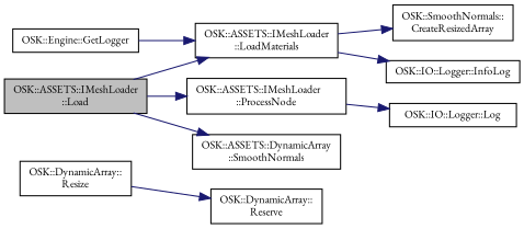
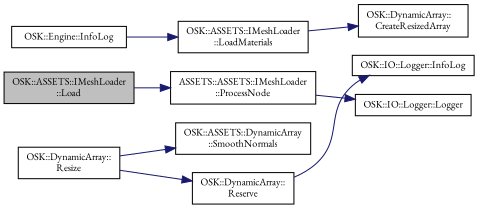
  digraph {
    fontname="EB Garamond"
    rankdir=LR
    node [color=black fillcolor=white fontname="EB Garamond" fontsize=10 shape=record style=filled]
    edge [color=midnightblue fontname="EB Garamond" fontsize=10 labelfontname=Helvetica labelfontsize=10 style=solid]
    n1 [fillcolor=grey75 fontcolor=black height=0.2 label="OSK::ASSETS::IMeshLoader\l::Load" width=0.4]
    n2 [height=0.2 label="OSK::ASSETS::IMeshLoader\l::LoadMaterials" width=0.4]
-   n3 [height=0.2 label="OSK::ASSETS::IMeshLoader\l::ProcessNode" width=0.4]
+   n3 [height=0.2 label="ASSETS::ASSETS::IMeshLoader\l::ProcessNode" width=0.4]
    n4 [height=0.2 label="OSK::ASSETS::DynamicArray\l::SmoothNormals" width=0.4]
-   n5 [height=0.2 label="OSK::SmoothNormals::\lCreateResizedArray" width=0.4]
+   n5 [height=0.2 label="OSK::DynamicArray::\lCreateResizedArray" width=0.4]
    n6 [height=0.2 label="OSK::IO::Logger::InfoLog" width=0.4]
-   n7 [height=0.2 label="OSK::IO::Logger::Log" width=0.4]
-   n8 [height=0.2 label="OSK::Engine::GetLogger" width=0.4]
+   n7 [height=0.2 label="OSK::IO::Logger::Logger" width=0.4]
+   n8 [height=0.2 label="OSK::Engine::InfoLog" width=0.4]
    n9 [height=0.2 label="OSK::DynamicArray::\lResize" width=0.4]
    n10 [height=0.2 label="OSK::DynamicArray::\lReserve" width=0.4]
-   n1 -> n2
    n1 -> n3
-   n1 -> n4
+   n9 -> n4
    n2 -> n5
-   n2 -> n6
+   n10 -> n6
    n3 -> n7
    n8 -> n2
    n9 -> n10
  }
